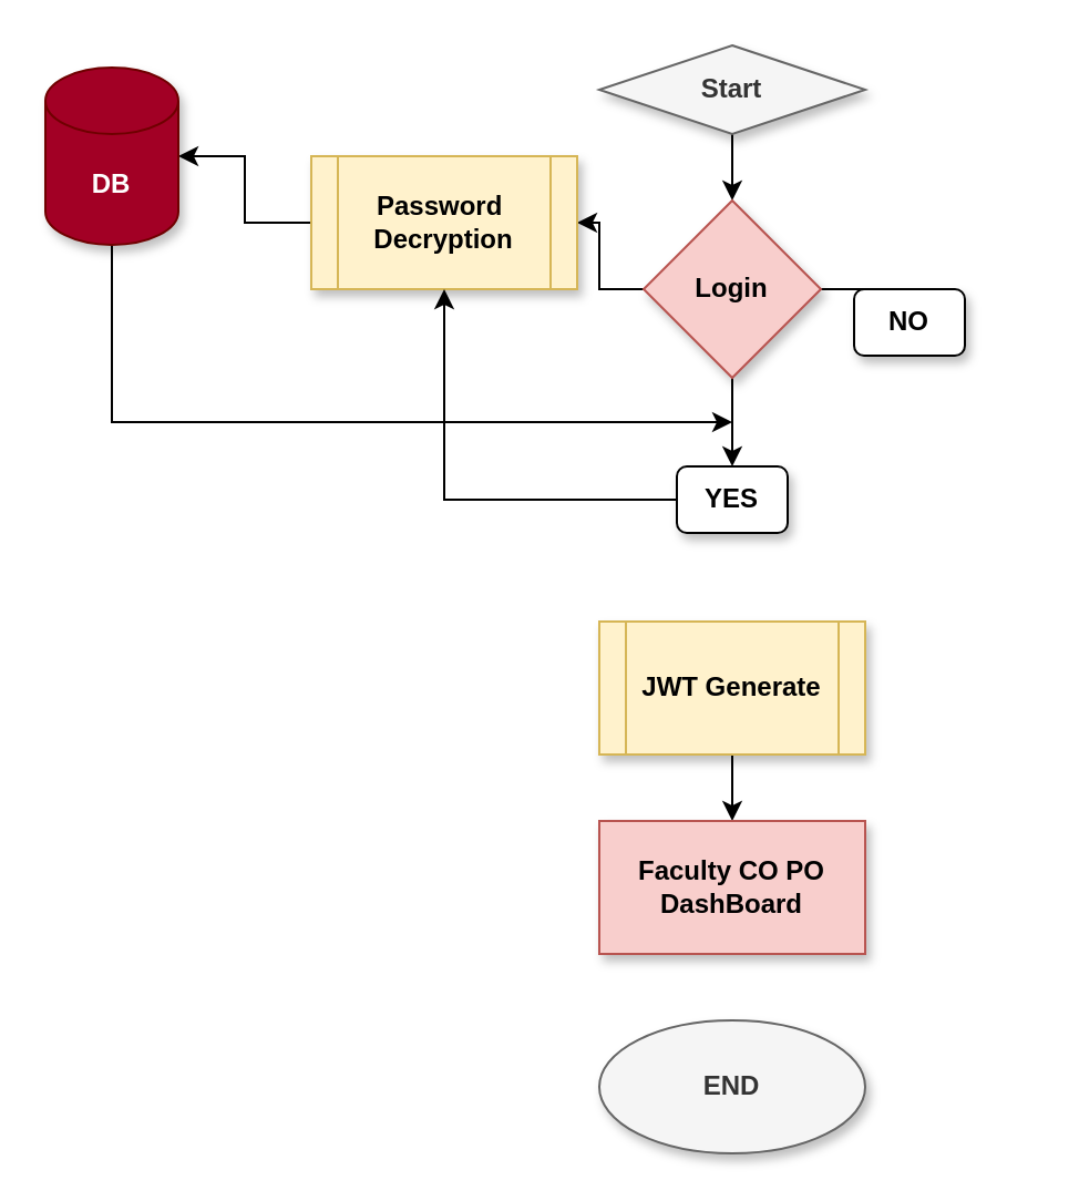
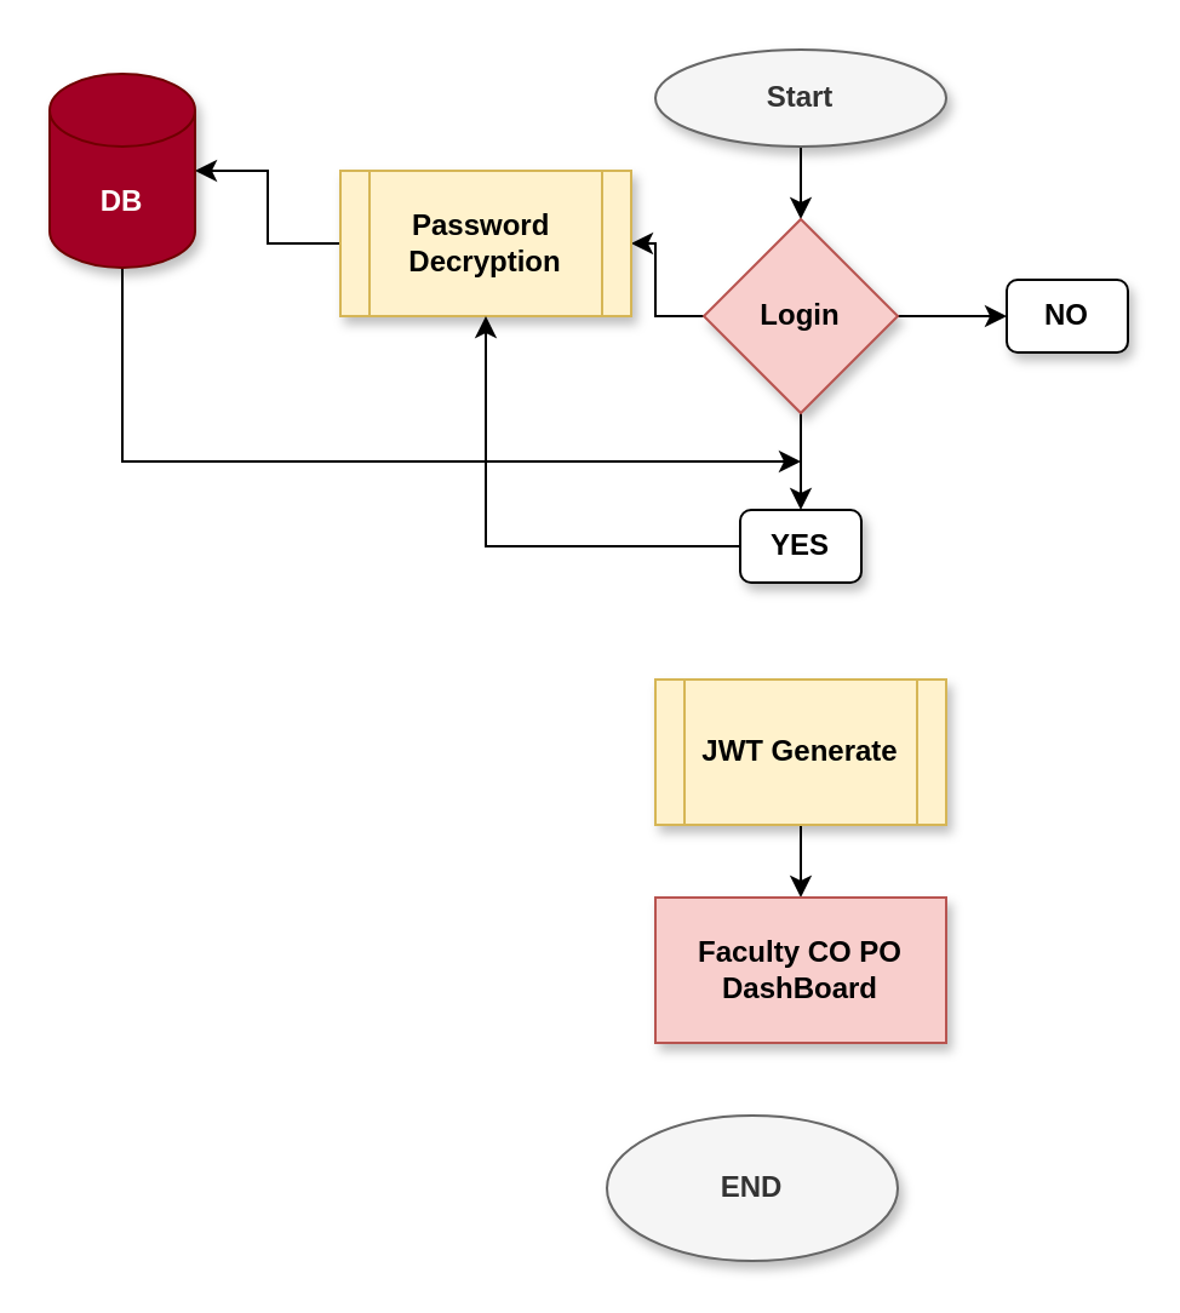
  <mxCell id="0" />
  <mxCell id="1" parent="0" />
  <mxCell id="2" value="" style="edgeStyle=orthogonalEdgeStyle;rounded=0;orthogonalLoop=1;jettySize=auto;html=1;" edge="1" parent="1" source="3" target="7"><mxGeometry relative="1" as="geometry" /></mxCell>
- <mxCell id="3" value="&lt;b&gt;Start&lt;/b&gt;" style="rhombus;whiteSpace=wrap;html=1;shadow=1;fillColor=#f5f5f5;fontColor=#333333;strokeColor=#666666;" vertex="1" parent="1"><mxGeometry x="270" y="20" width="120" height="40" as="geometry" /></mxCell>
+ <mxCell id="3" value="&lt;b&gt;Start&lt;/b&gt;" style="ellipse;whiteSpace=wrap;html=1;shadow=1;fillColor=#f5f5f5;fontColor=#333333;strokeColor=#666666;" vertex="1" parent="1"><mxGeometry x="270" y="20" width="120" height="40" as="geometry" /></mxCell>
  <mxCell id="4" style="edgeStyle=orthogonalEdgeStyle;rounded=0;orthogonalLoop=1;jettySize=auto;html=1;" edge="1" parent="1" source="7" target="8"><mxGeometry relative="1" as="geometry" /></mxCell>
  <mxCell id="5" style="edgeStyle=orthogonalEdgeStyle;rounded=0;orthogonalLoop=1;jettySize=auto;html=1;entryX=1;entryY=0.5;entryDx=0;entryDy=0;" edge="1" parent="1" source="7" target="10"><mxGeometry relative="1" as="geometry" /></mxCell>
  <mxCell id="6" value="" style="edgeStyle=orthogonalEdgeStyle;rounded=0;orthogonalLoop=1;jettySize=auto;html=1;" edge="1" parent="1" source="7" target="14"><mxGeometry relative="1" as="geometry" /></mxCell>
  <mxCell id="7" value="&lt;b&gt;Login&lt;/b&gt;" style="rhombus;whiteSpace=wrap;html=1;shadow=1;fillColor=#f8cecc;strokeColor=#b85450;" vertex="1" parent="1"><mxGeometry x="290" y="90" width="80" height="80" as="geometry" /></mxCell>
- <mxCell id="8" value="&lt;b&gt;NO&lt;/b&gt;" style="rounded=1;whiteSpace=wrap;html=1;shadow=1;" vertex="1" parent="1"><mxGeometry x="385" y="130" width="50" height="30" as="geometry" /></mxCell>
+ <mxCell id="8" value="&lt;b&gt;NO&lt;/b&gt;" style="rounded=1;whiteSpace=wrap;html=1;shadow=1;" vertex="1" parent="1"><mxGeometry x="415" y="115" width="50" height="30" as="geometry" /></mxCell>
  <mxCell id="9" style="edgeStyle=orthogonalEdgeStyle;rounded=0;orthogonalLoop=1;jettySize=auto;html=1;entryX=1;entryY=0.5;entryDx=0;entryDy=0;entryPerimeter=0;" edge="1" parent="1" source="10" target="12"><mxGeometry relative="1" as="geometry" /></mxCell>
  <mxCell id="10" value="&lt;b&gt;Password&amp;nbsp;&lt;br&gt;Decryption&lt;/b&gt;" style="shape=process;whiteSpace=wrap;html=1;backgroundOutline=1;shadow=1;fillColor=#fff2cc;strokeColor=#d6b656;" vertex="1" parent="1"><mxGeometry x="140" y="70" width="120" height="60" as="geometry" /></mxCell>
  <mxCell id="11" style="edgeStyle=orthogonalEdgeStyle;rounded=0;orthogonalLoop=1;jettySize=auto;html=1;" edge="1" parent="1" source="12"><mxGeometry relative="1" as="geometry"><mxPoint x="330" y="190" as="targetPoint" /><Array as="points"><mxPoint x="50" y="190" /><mxPoint x="305" y="190" /></Array></mxGeometry></mxCell>
  <mxCell id="12" value="&lt;b&gt;DB&lt;/b&gt;" style="shape=cylinder3;whiteSpace=wrap;html=1;boundedLbl=1;backgroundOutline=1;size=15;shadow=1;fillColor=#a20025;fontColor=#ffffff;strokeColor=#6F0000;" vertex="1" parent="1"><mxGeometry x="20" y="30" width="60" height="80" as="geometry" /></mxCell>
  <mxCell id="13" value="" style="edgeStyle=orthogonalEdgeStyle;rounded=0;orthogonalLoop=1;jettySize=auto;html=1;" edge="1" parent="1" source="14" target="10"><mxGeometry relative="1" as="geometry" /></mxCell>
  <mxCell id="14" value="&lt;b&gt;YES&lt;/b&gt;" style="rounded=1;whiteSpace=wrap;html=1;shadow=1;" vertex="1" parent="1"><mxGeometry x="305" y="210" width="50" height="30" as="geometry" /></mxCell>
  <mxCell id="15" value="" style="edgeStyle=orthogonalEdgeStyle;rounded=0;orthogonalLoop=1;jettySize=auto;html=1;" edge="1" parent="1" source="16" target="17"><mxGeometry relative="1" as="geometry" /></mxCell>
  <mxCell id="16" value="&lt;b&gt;JWT Generate&lt;/b&gt;" style="shape=process;whiteSpace=wrap;html=1;backgroundOutline=1;shadow=1;fillColor=#fff2cc;strokeColor=#d6b656;" vertex="1" parent="1"><mxGeometry x="270" y="280" width="120" height="60" as="geometry" /></mxCell>
  <mxCell id="17" value="&lt;b&gt;Faculty CO PO DashBoard&lt;/b&gt;" style="rounded=0;whiteSpace=wrap;html=1;shadow=1;fillColor=#f8cecc;strokeColor=#b85450;" vertex="1" parent="1"><mxGeometry x="270" y="370" width="120" height="60" as="geometry" /></mxCell>
- <mxCell id="18" value="&lt;b&gt;END&lt;/b&gt;" style="ellipse;whiteSpace=wrap;html=1;shadow=1;fillColor=#f5f5f5;fontColor=#333333;strokeColor=#666666;" vertex="1" parent="1"><mxGeometry x="270" y="460" width="120" height="60" as="geometry" /></mxCell>
+ <mxCell id="18" value="&lt;b&gt;END&lt;/b&gt;" style="ellipse;whiteSpace=wrap;html=1;shadow=1;fillColor=#f5f5f5;fontColor=#333333;strokeColor=#666666;" vertex="1" parent="1"><mxGeometry x="250" y="460" width="120" height="60" as="geometry" /></mxCell>
